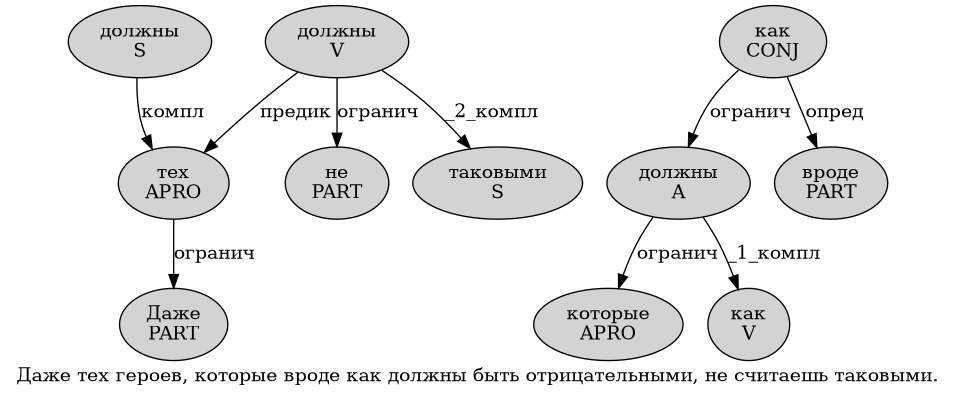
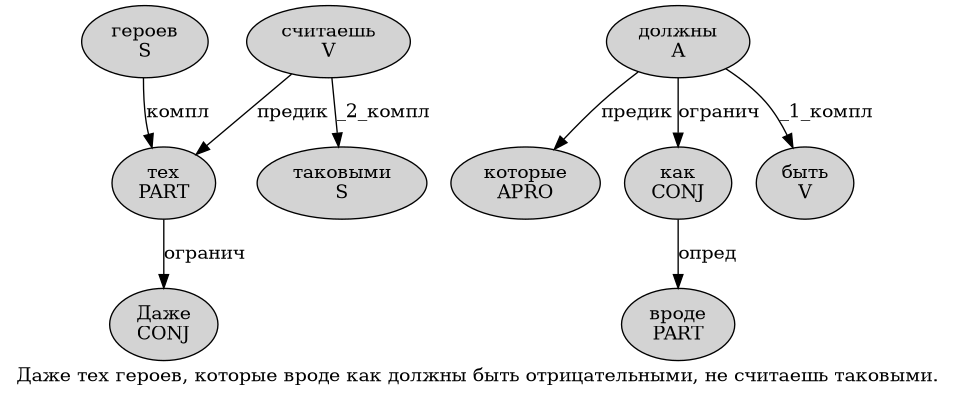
  digraph {
    label="Даже тех героев, которые вроде как должны быть отрицательными, не считаешь таковыми."
    node [fillcolor=lightgray penwidth=1 shape=ellipse style=filled]
-   n1 [label="Даже\nPART"]
-   n2 [label="тех\nAPRO"]
-   n3 [label="должны\nS"]
+   n1 [label="Даже\nCONJ"]
+   n2 [label="тех\nPART"]
+   n3 [label="героев\nS"]
    n4 [label="должны\nA"]
    n5 [label="которые\nAPRO"]
    n6 [label="как\nCONJ"]
-   n7 [label="как\nV"]
+   n7 [label="быть\nV"]
    n8 [label="вроде\nPART"]
-   n9 [label="не\nPART"]
-   n10 [label="должны\nV"]
+   n10 [label="считаешь\nV"]
    n11 [label="таковыми\nS"]
    n2 -> n1 [label="огранич"]
    n3 -> n2 [label="компл"]
-   n4 -> n5 [label="огранич"]
-   n6 -> n4 [label="огранич"]
+   n4 -> n5 [label="предик"]
+   n4 -> n6 [label="огранич"]
    n4 -> n7 [label="_1_компл"]
    n6 -> n8 [label="опред"]
    n10 -> n2 [label="предик"]
-   n10 -> n9 [label="огранич"]
    n10 -> n11 [label="_2_компл"]
  }
